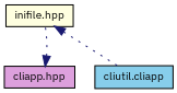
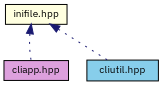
  digraph {
    fontname="IBM Plex Sans"
    node [color=black fontname="IBM Plex Sans" fontsize=10 shape=record style=filled]
    edge [color=midnightblue dir=back fontname="IBM Plex Sans" fontsize=10 labelfontname=Helvetica labelfontsize=10 style=dotted]
    n1 [fillcolor=lightyellow fontcolor=black height=0.2 label="inifile.hpp" width=0.4]
    n2 [fillcolor=plum height=0.2 label="cliapp.hpp" width=0.4]
-   n3 [fillcolor=skyblue height=0.2 label="cliutil.cliapp" width=0.4]
-   n2 -> n1
+   n3 [fillcolor=skyblue height=0.2 label="cliutil.hpp" width=0.4]
+   n1 -> n2
    n1 -> n3
  }
